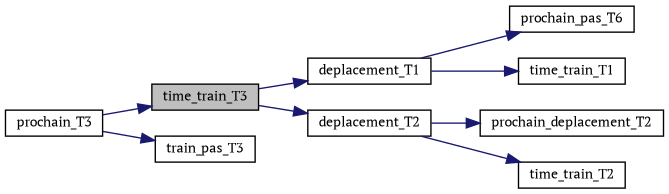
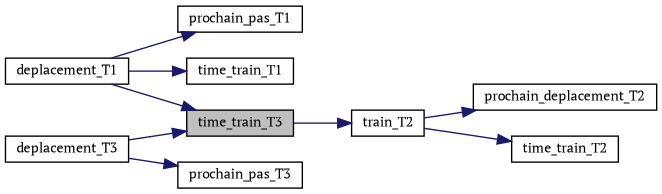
  digraph {
    fontname="PT Serif"
    rankdir=LR
    node [color=black fillcolor=white fontname="PT Serif" fontsize=10 shape=record style=filled]
    edge [color=midnightblue fontname="PT Serif" fontsize=10 labelfontname=Helvetica labelfontsize=10 style=solid]
    n1 [fillcolor=grey75 fontcolor=black height=0.2 label=time_train_T3 width=0.4]
    n2 [height=0.2 label=deplacement_T1 width=0.4]
-   n3 [height=0.2 label=deplacement_T2 width=0.4]
-   n4 [height=0.2 label=prochain_pas_T6 width=0.4]
+   n3 [height=0.2 label=train_T2 width=0.4]
+   n4 [height=0.2 label=prochain_pas_T1 width=0.4]
    n5 [height=0.2 label=time_train_T1 width=0.4]
    n6 [height=0.2 label=prochain_deplacement_T2 width=0.4]
    n7 [height=0.2 label=time_train_T2 width=0.4]
-   n8 [height=0.2 label=prochain_T3 width=0.4]
-   n9 [height=0.2 label=train_pas_T3 width=0.4]
-   n1 -> n2
+   n8 [height=0.2 label=deplacement_T3 width=0.4]
+   n9 [height=0.2 label=prochain_pas_T3 width=0.4]
+   n2 -> n1
    n1 -> n3
    n2 -> n4
    n2 -> n5
    n3 -> n6
    n3 -> n7
    n8 -> n1
    n8 -> n9
  }
